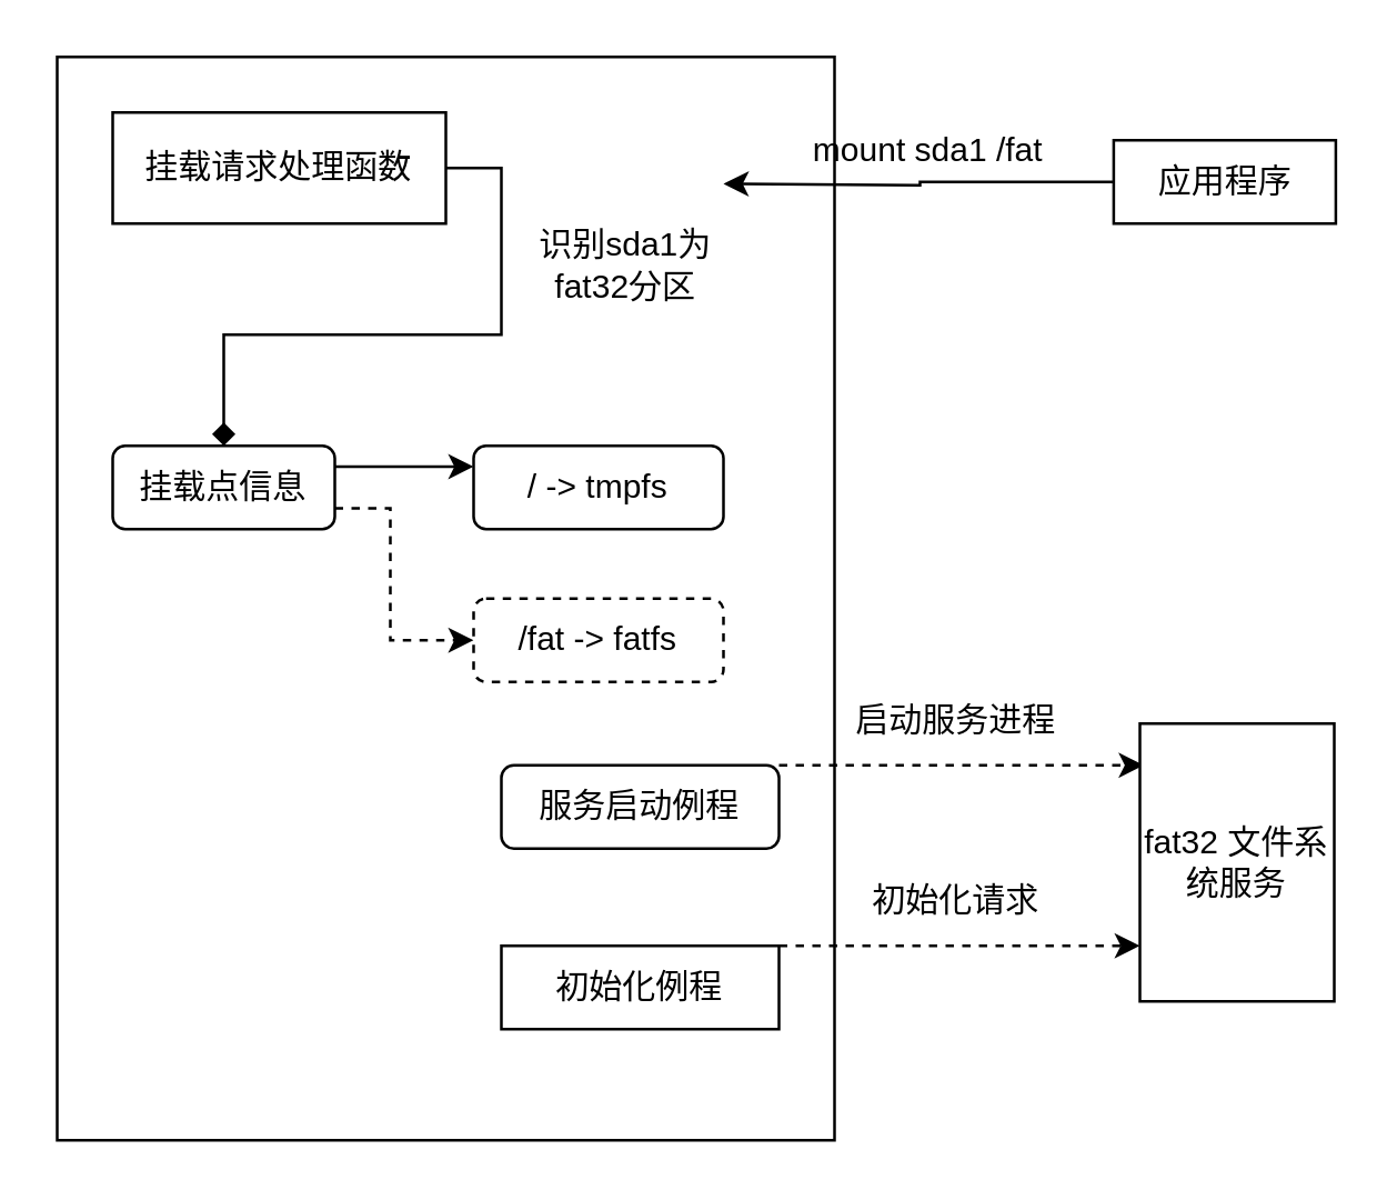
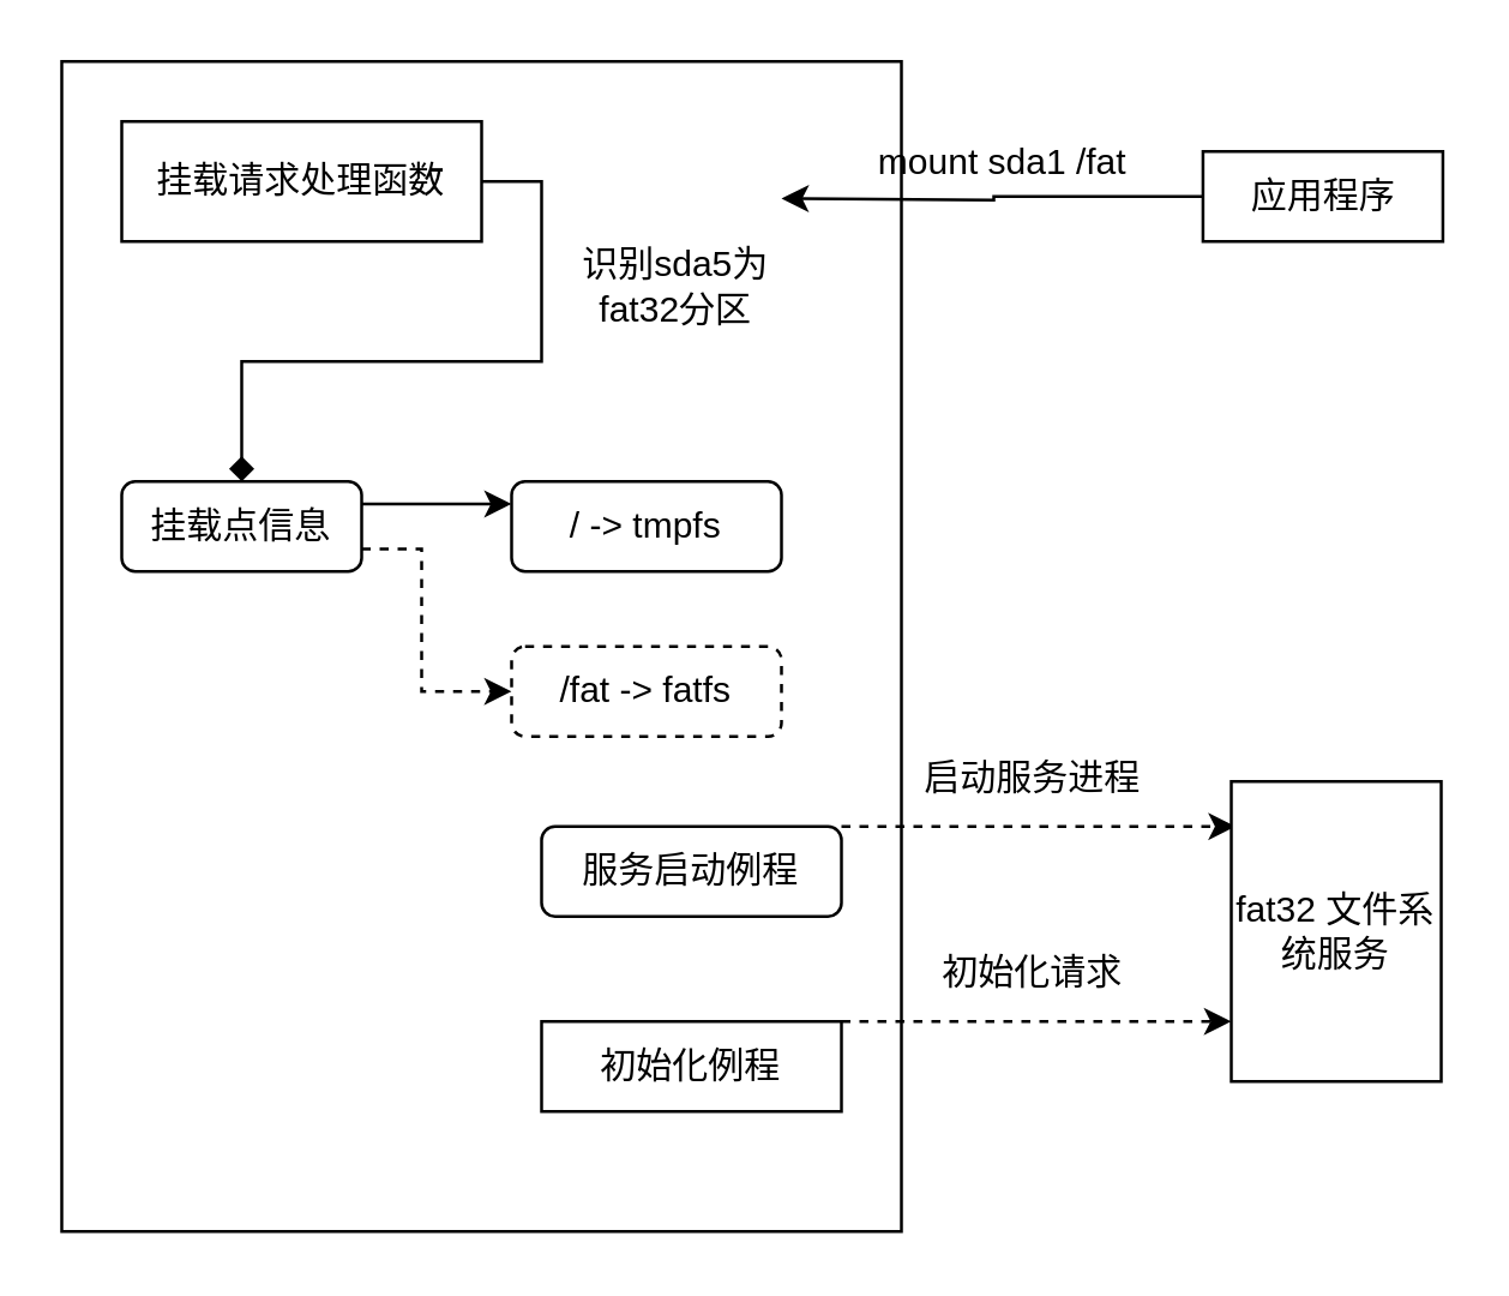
  <mxCell id="0" />
  <mxCell id="1" parent="0" />
  <mxCell id="2" value="" style="rounded=0;whiteSpace=wrap;html=1;" vertex="1" parent="1"><mxGeometry x="20" y="20" width="280" height="390" as="geometry" /></mxCell>
  <mxCell id="3" style="edgeStyle=orthogonalEdgeStyle;rounded=0;orthogonalLoop=1;jettySize=auto;html=1;exitX=1;exitY=0.25;exitDx=0;exitDy=0;entryX=0;entryY=0.25;entryDx=0;entryDy=0;" edge="1" parent="1" source="5" target="6"><mxGeometry relative="1" as="geometry" /></mxCell>
  <mxCell id="4" style="edgeStyle=orthogonalEdgeStyle;rounded=0;orthogonalLoop=1;jettySize=auto;html=1;exitX=1;exitY=0.75;exitDx=0;exitDy=0;entryX=0;entryY=0.5;entryDx=0;entryDy=0;dashed=1;" edge="1" parent="1" source="5" target="7"><mxGeometry relative="1" as="geometry"><Array as="points"><mxPoint x="140" y="183" /><mxPoint x="140" y="230" /></Array></mxGeometry></mxCell>
  <mxCell id="5" value="挂载点信息" style="rounded=1;whiteSpace=wrap;html=1;" vertex="1" parent="1"><mxGeometry x="40" y="160" width="80" height="30" as="geometry" /></mxCell>
  <mxCell id="6" value="/ -&amp;gt; tmpfs" style="rounded=1;whiteSpace=wrap;html=1;" vertex="1" parent="1"><mxGeometry x="170" y="160" width="90" height="30" as="geometry" /></mxCell>
  <mxCell id="7" value="/fat -&amp;gt; fatfs" style="rounded=1;whiteSpace=wrap;html=1;dashed=1;" vertex="1" parent="1"><mxGeometry x="170" y="215" width="90" height="30" as="geometry" /></mxCell>
  <mxCell id="8" style="edgeStyle=orthogonalEdgeStyle;rounded=0;orthogonalLoop=1;jettySize=auto;html=1;exitX=1;exitY=0;exitDx=0;exitDy=0;entryX=0.021;entryY=0.15;entryDx=0;entryDy=0;dashed=1;entryPerimeter=0;" edge="1" parent="1" source="9" target="10"><mxGeometry relative="1" as="geometry"><Array as="points"><mxPoint x="310" y="275" /><mxPoint x="310" y="275" /></Array></mxGeometry></mxCell>
  <mxCell id="9" value="服务启动例程" style="whiteSpace=wrap;html=1;rounded=1;" vertex="1" parent="1"><mxGeometry x="180" y="275" width="100" height="30" as="geometry" /></mxCell>
  <mxCell id="10" value="fat32 文件系统服务" style="rounded=0;whiteSpace=wrap;html=1;" vertex="1" parent="1"><mxGeometry x="410" y="260" width="70" height="100" as="geometry" /></mxCell>
  <mxCell id="11" style="edgeStyle=orthogonalEdgeStyle;rounded=0;orthogonalLoop=1;jettySize=auto;html=1;exitX=0;exitY=0.5;exitDx=0;exitDy=0;entryX=0.998;entryY=0.094;entryDx=0;entryDy=0;entryPerimeter=0;" edge="1" parent="1" source="12"><mxGeometry relative="1" as="geometry"><mxPoint x="260" y="65.66" as="targetPoint" /></mxGeometry></mxCell>
  <mxCell id="12" value="应用程序" style="rounded=0;whiteSpace=wrap;html=1;" vertex="1" parent="1"><mxGeometry x="400.56" y="50" width="80" height="30" as="geometry" /></mxCell>
  <mxCell id="13" style="edgeStyle=orthogonalEdgeStyle;rounded=0;orthogonalLoop=1;jettySize=auto;html=1;exitX=1;exitY=0;exitDx=0;exitDy=0;dashed=1;" edge="1" parent="1" source="14"><mxGeometry relative="1" as="geometry"><mxPoint x="410" y="340" as="targetPoint" /><Array as="points"><mxPoint x="410" y="340" /></Array></mxGeometry></mxCell>
  <mxCell id="14" value="初始化例程" style="rounded=0;whiteSpace=wrap;html=1;" vertex="1" parent="1"><mxGeometry x="180" y="340" width="100" height="30" as="geometry" /></mxCell>
  <mxCell id="15" value="mount sda1 /fat" style="text;html=1;strokeColor=none;fillColor=none;align=center;verticalAlign=middle;whiteSpace=wrap;rounded=0;" vertex="1" parent="1"><mxGeometry x="280.56" y="39" width="106" height="30" as="geometry" /></mxCell>
  <mxCell id="16" style="edgeStyle=orthogonalEdgeStyle;rounded=0;orthogonalLoop=1;jettySize=auto;html=1;exitX=1;exitY=0.5;exitDx=0;exitDy=0;entryX=0.5;entryY=0;entryDx=0;entryDy=0;endArrow=diamond;" edge="1" parent="1" source="17" target="5"><mxGeometry relative="1" as="geometry" /></mxCell>
  <mxCell id="17" value="挂载请求处理函数" style="rounded=0;whiteSpace=wrap;html=1;" vertex="1" parent="1"><mxGeometry x="40" y="40" width="120" height="40" as="geometry" /></mxCell>
- <mxCell id="18" value="识别sda1为fat32分区" style="text;html=1;strokeColor=none;fillColor=none;align=center;verticalAlign=middle;whiteSpace=wrap;rounded=0;" vertex="1" parent="1"><mxGeometry x="180" y="80" width="90" height="30" as="geometry" /></mxCell>
+ <mxCell id="18" value="识别sda5为fat32分区" style="text;html=1;strokeColor=none;fillColor=none;align=center;verticalAlign=middle;whiteSpace=wrap;rounded=0;" vertex="1" parent="1"><mxGeometry x="180" y="80" width="90" height="30" as="geometry" /></mxCell>
  <mxCell id="19" value="启动服务进程" style="text;html=1;strokeColor=none;fillColor=none;align=center;verticalAlign=middle;whiteSpace=wrap;rounded=0;dashed=1;" vertex="1" parent="1"><mxGeometry x="289" y="244" width="110" height="30" as="geometry" /></mxCell>
  <mxCell id="20" value="初始化请求" style="text;html=1;strokeColor=none;fillColor=none;align=center;verticalAlign=middle;whiteSpace=wrap;rounded=0;dashed=1;" vertex="1" parent="1"><mxGeometry x="304" y="309" width="80" height="30" as="geometry" /></mxCell>
